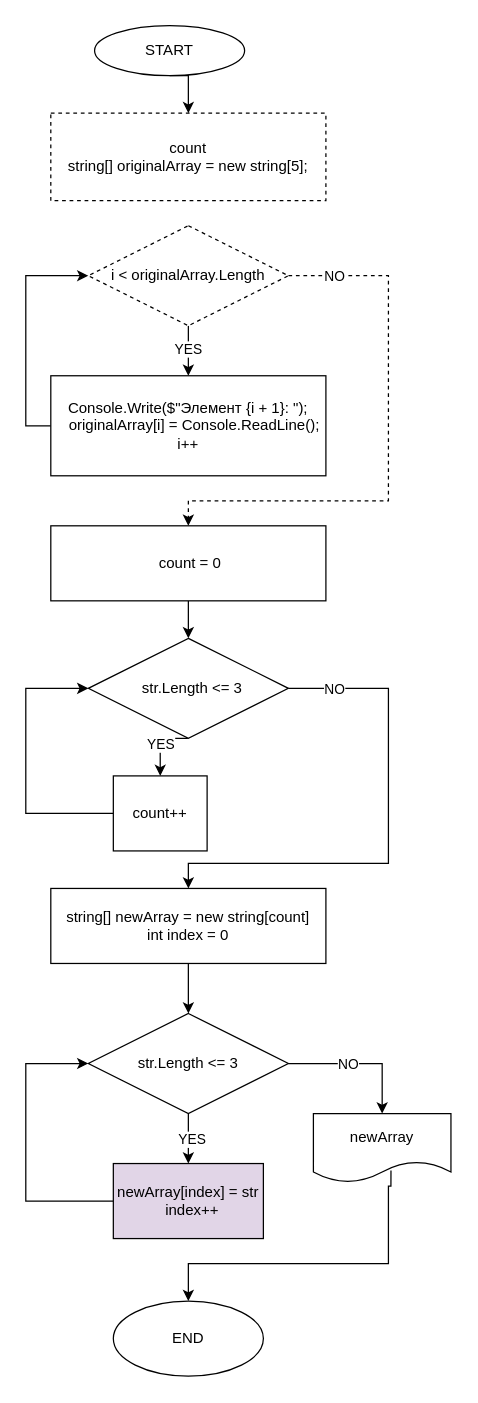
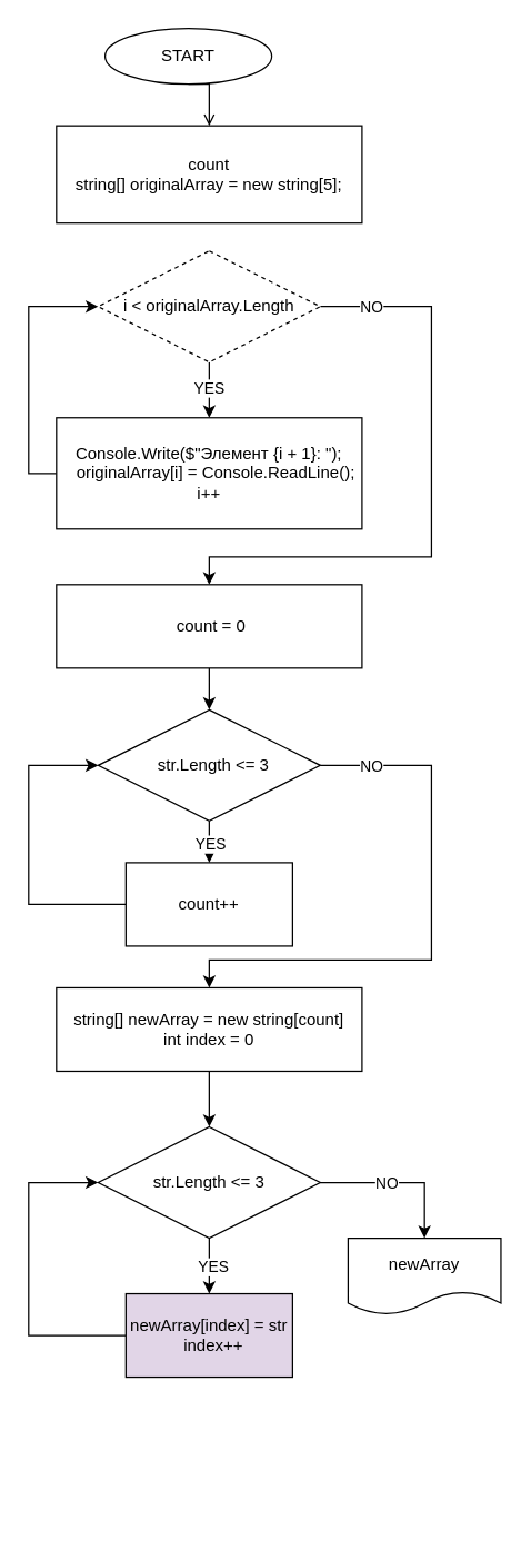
  <mxCell id="0" />
  <mxCell id="1" parent="0" />
- <mxCell id="2" style="edgeStyle=orthogonalEdgeStyle;rounded=0;orthogonalLoop=1;jettySize=auto;html=1;exitX=0.5;exitY=1;exitDx=0;exitDy=0;entryX=0.5;entryY=0;entryDx=0;entryDy=0;" edge="1" parent="1" source="3" target="4"><mxGeometry relative="1" as="geometry" /></mxCell>
+ <mxCell id="2" style="edgeStyle=orthogonalEdgeStyle;rounded=0;orthogonalLoop=1;jettySize=auto;html=1;exitX=0.5;exitY=1;exitDx=0;exitDy=0;entryX=0.5;entryY=0;entryDx=0;entryDy=0;endArrow=open;" edge="1" parent="1" source="3" target="4"><mxGeometry relative="1" as="geometry" /></mxCell>
  <mxCell id="3" value="START" style="ellipse;whiteSpace=wrap;html=1;" vertex="1" parent="1"><mxGeometry x="75" y="20" width="120" height="40" as="geometry" /></mxCell>
- <mxCell id="4" value="count&lt;br&gt;string[] originalArray = new string[5];" style="rounded=0;whiteSpace=wrap;html=1;dashed=1;" vertex="1" parent="1"><mxGeometry x="40" y="90" width="220" height="70" as="geometry" /></mxCell>
+ <mxCell id="4" value="count&lt;br&gt;string[] originalArray = new string[5];" style="rounded=0;whiteSpace=wrap;html=1;" vertex="1" parent="1"><mxGeometry x="40" y="90" width="220" height="70" as="geometry" /></mxCell>
  <mxCell id="5" style="edgeStyle=orthogonalEdgeStyle;rounded=0;orthogonalLoop=1;jettySize=auto;html=1;exitX=0.5;exitY=1;exitDx=0;exitDy=0;entryX=0.5;entryY=0;entryDx=0;entryDy=0;" edge="1" parent="1" source="9" target="11"><mxGeometry relative="1" as="geometry" /></mxCell>
  <mxCell id="6" value="YES" style="edgeLabel;html=1;align=center;verticalAlign=middle;resizable=0;points=[];" vertex="1" connectable="0" parent="5"><mxGeometry x="-0.125" y="-1" relative="1" as="geometry"><mxPoint as="offset" /></mxGeometry></mxCell>
- <mxCell id="7" style="edgeStyle=orthogonalEdgeStyle;rounded=0;orthogonalLoop=1;jettySize=auto;html=1;entryX=0.5;entryY=0;entryDx=0;entryDy=0;exitX=1;exitY=0.5;exitDx=0;exitDy=0;dashed=1;" edge="1" parent="1" source="9" target="13"><mxGeometry relative="1" as="geometry"><mxPoint x="190" y="220" as="sourcePoint" /><mxPoint x="150" y="450" as="targetPoint" /><Array as="points"><mxPoint x="310" y="220" /><mxPoint x="310" y="400" /><mxPoint x="150" y="400" /></Array></mxGeometry></mxCell>
+ <mxCell id="7" style="edgeStyle=orthogonalEdgeStyle;rounded=0;orthogonalLoop=1;jettySize=auto;html=1;entryX=0.5;entryY=0;entryDx=0;entryDy=0;exitX=1;exitY=0.5;exitDx=0;exitDy=0;" edge="1" parent="1" source="9" target="13"><mxGeometry relative="1" as="geometry"><mxPoint x="190" y="220" as="sourcePoint" /><mxPoint x="150" y="450" as="targetPoint" /><Array as="points"><mxPoint x="310" y="220" /><mxPoint x="310" y="400" /><mxPoint x="150" y="400" /></Array></mxGeometry></mxCell>
  <mxCell id="8" value="NO" style="edgeLabel;html=1;align=center;verticalAlign=middle;resizable=0;points=[];" vertex="1" connectable="0" parent="7"><mxGeometry x="-0.838" y="1" relative="1" as="geometry"><mxPoint y="1" as="offset" /></mxGeometry></mxCell>
  <mxCell id="9" value="i &amp;lt; originalArray.Length" style="rhombus;whiteSpace=wrap;html=1;dashed=1;" vertex="1" parent="1"><mxGeometry x="70" y="180" width="160" height="80" as="geometry" /></mxCell>
  <mxCell id="10" style="edgeStyle=orthogonalEdgeStyle;rounded=0;orthogonalLoop=1;jettySize=auto;html=1;entryX=0;entryY=0.5;entryDx=0;entryDy=0;exitX=0;exitY=0.5;exitDx=0;exitDy=0;" edge="1" parent="1" source="11" target="9"><mxGeometry relative="1" as="geometry"><Array as="points"><mxPoint x="20" y="340" /><mxPoint x="20" y="220" /></Array></mxGeometry></mxCell>
  <mxCell id="11" value="Console.Write($&quot;Элемент {i + 1}: &quot;);&lt;br&gt;&amp;nbsp; &amp;nbsp;originalArray[i] = Console.ReadLine();&lt;br&gt;i++" style="rounded=0;whiteSpace=wrap;html=1;" vertex="1" parent="1"><mxGeometry x="40" y="300" width="220" height="80" as="geometry" /></mxCell>
  <mxCell id="12" style="edgeStyle=orthogonalEdgeStyle;rounded=0;orthogonalLoop=1;jettySize=auto;html=1;entryX=0.5;entryY=0;entryDx=0;entryDy=0;" edge="1" parent="1" source="13" target="18"><mxGeometry relative="1" as="geometry" /></mxCell>
  <mxCell id="13" value="&amp;nbsp;count = 0" style="rounded=0;whiteSpace=wrap;html=1;" vertex="1" parent="1"><mxGeometry x="40" y="420" width="220" height="60" as="geometry" /></mxCell>
  <mxCell id="14" style="edgeStyle=orthogonalEdgeStyle;rounded=0;orthogonalLoop=1;jettySize=auto;html=1;exitX=0.5;exitY=1;exitDx=0;exitDy=0;entryX=0.5;entryY=0;entryDx=0;entryDy=0;" edge="1" parent="1" source="18" target="20"><mxGeometry relative="1" as="geometry" /></mxCell>
  <mxCell id="15" value="YES" style="edgeLabel;html=1;align=center;verticalAlign=middle;resizable=0;points=[];" vertex="1" connectable="0" parent="14"><mxGeometry x="-0.017" relative="1" as="geometry"><mxPoint y="1" as="offset" /></mxGeometry></mxCell>
  <mxCell id="16" style="edgeStyle=orthogonalEdgeStyle;rounded=0;orthogonalLoop=1;jettySize=auto;html=1;exitX=1;exitY=0.5;exitDx=0;exitDy=0;entryX=0.5;entryY=0;entryDx=0;entryDy=0;" edge="1" parent="1" source="18" target="22"><mxGeometry relative="1" as="geometry"><Array as="points"><mxPoint x="310" y="550" /><mxPoint x="310" y="690" /><mxPoint x="150" y="690" /></Array></mxGeometry></mxCell>
  <mxCell id="17" value="NO" style="edgeLabel;html=1;align=center;verticalAlign=middle;resizable=0;points=[];" vertex="1" connectable="0" parent="16"><mxGeometry x="-0.818" y="1" relative="1" as="geometry"><mxPoint y="1" as="offset" /></mxGeometry></mxCell>
  <mxCell id="18" value="&amp;nbsp; str.Length &amp;lt;= 3" style="rhombus;whiteSpace=wrap;html=1;" vertex="1" parent="1"><mxGeometry x="70" y="510" width="160" height="80" as="geometry" /></mxCell>
  <mxCell id="19" style="edgeStyle=orthogonalEdgeStyle;rounded=0;orthogonalLoop=1;jettySize=auto;html=1;exitX=0;exitY=0.5;exitDx=0;exitDy=0;entryX=0;entryY=0.5;entryDx=0;entryDy=0;" edge="1" parent="1" source="20" target="18"><mxGeometry relative="1" as="geometry"><Array as="points"><mxPoint x="20" y="650" /><mxPoint x="20" y="550" /></Array></mxGeometry></mxCell>
- <mxCell id="20" value="count++" style="rounded=0;whiteSpace=wrap;html=1;" vertex="1" parent="1"><mxGeometry x="90" y="620" width="75" height="60" as="geometry" /></mxCell>
+ <mxCell id="20" value="count++" style="rounded=0;whiteSpace=wrap;html=1;" vertex="1" parent="1"><mxGeometry x="90" y="620" width="120" height="60" as="geometry" /></mxCell>
  <mxCell id="21" style="edgeStyle=orthogonalEdgeStyle;rounded=0;orthogonalLoop=1;jettySize=auto;html=1;exitX=0.5;exitY=1;exitDx=0;exitDy=0;entryX=0.5;entryY=0;entryDx=0;entryDy=0;" edge="1" parent="1" source="22" target="27"><mxGeometry relative="1" as="geometry" /></mxCell>
  <mxCell id="22" value="string[] newArray = new string[count]&lt;br&gt;int index = 0" style="rounded=0;whiteSpace=wrap;html=1;" vertex="1" parent="1"><mxGeometry x="40" y="710" width="220" height="60" as="geometry" /></mxCell>
  <mxCell id="23" style="edgeStyle=orthogonalEdgeStyle;rounded=0;orthogonalLoop=1;jettySize=auto;html=1;exitX=0.5;exitY=1;exitDx=0;exitDy=0;entryX=0.5;entryY=0;entryDx=0;entryDy=0;" edge="1" parent="1" source="27" target="29"><mxGeometry relative="1" as="geometry" /></mxCell>
  <mxCell id="24" value="YES" style="edgeLabel;html=1;align=center;verticalAlign=middle;resizable=0;points=[];" vertex="1" connectable="0" parent="23"><mxGeometry y="2" relative="1" as="geometry"><mxPoint as="offset" /></mxGeometry></mxCell>
  <mxCell id="25" style="edgeStyle=orthogonalEdgeStyle;rounded=0;orthogonalLoop=1;jettySize=auto;html=1;exitX=1;exitY=0.5;exitDx=0;exitDy=0;entryX=0.5;entryY=0;entryDx=0;entryDy=0;" edge="1" parent="1" source="27" target="31"><mxGeometry relative="1" as="geometry"><mxPoint x="360" y="880" as="targetPoint" /></mxGeometry></mxCell>
  <mxCell id="26" value="NO" style="edgeLabel;html=1;align=center;verticalAlign=middle;resizable=0;points=[];" vertex="1" connectable="0" parent="25"><mxGeometry x="-0.188" relative="1" as="geometry"><mxPoint as="offset" /></mxGeometry></mxCell>
  <mxCell id="27" value="str.Length &amp;lt;= 3" style="rhombus;whiteSpace=wrap;html=1;" vertex="1" parent="1"><mxGeometry x="70" y="810" width="160" height="80" as="geometry" /></mxCell>
  <mxCell id="28" style="edgeStyle=orthogonalEdgeStyle;rounded=0;orthogonalLoop=1;jettySize=auto;html=1;exitX=0;exitY=0.5;exitDx=0;exitDy=0;entryX=0;entryY=0.5;entryDx=0;entryDy=0;" edge="1" parent="1" source="29" target="27"><mxGeometry relative="1" as="geometry"><Array as="points"><mxPoint x="20" y="960" /><mxPoint x="20" y="850" /></Array></mxGeometry></mxCell>
  <mxCell id="29" value="newArray[index] = str&lt;br&gt;&amp;nbsp; index++" style="rounded=0;whiteSpace=wrap;html=1;fillColor=#e1d5e7;" vertex="1" parent="1"><mxGeometry x="90" y="930" width="120" height="60" as="geometry" /></mxCell>
- <mxCell id="30" style="edgeStyle=orthogonalEdgeStyle;rounded=0;orthogonalLoop=1;jettySize=auto;html=1;entryX=0.5;entryY=0;entryDx=0;entryDy=0;exitX=0.564;exitY=0.829;exitDx=0;exitDy=0;exitPerimeter=0;" edge="1" parent="1" source="31" target="32"><mxGeometry relative="1" as="geometry"><Array as="points"><mxPoint x="310" y="948" /><mxPoint x="310" y="1010" /><mxPoint x="150" y="1010" /></Array></mxGeometry></mxCell>
  <mxCell id="31" value="newArray" style="shape=document;whiteSpace=wrap;html=1;boundedLbl=1;" vertex="1" parent="1"><mxGeometry x="250" y="890" width="110" height="55" as="geometry" /></mxCell>
- <mxCell id="32" value="END" style="ellipse;whiteSpace=wrap;html=1;" vertex="1" parent="1"><mxGeometry x="90" y="1040" width="120" height="60" as="geometry" /></mxCell>
